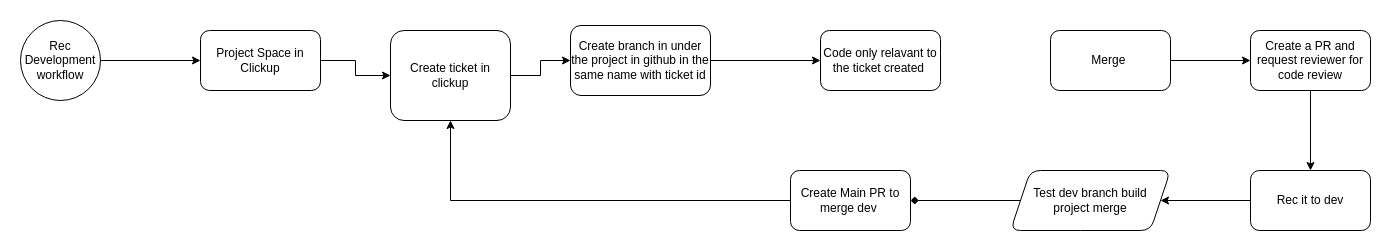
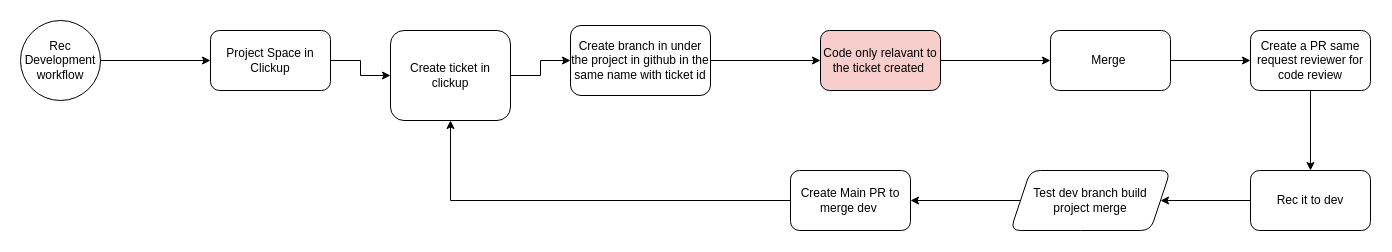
  <mxCell id="0" />
  <mxCell id="1" parent="0" />
  <mxCell id="2" style="edgeStyle=orthogonalEdgeStyle;rounded=0;orthogonalLoop=1;jettySize=auto;html=1;entryX=0;entryY=0.5;entryDx=0;entryDy=0;" edge="1" parent="1" source="3" target="5"><mxGeometry relative="1" as="geometry" /></mxCell>
  <mxCell id="3" value="Rec Development workflow" style="ellipse;whiteSpace=wrap;html=1;aspect=fixed;" vertex="1" parent="1"><mxGeometry x="20" y="20" width="80" height="80" as="geometry" /></mxCell>
  <mxCell id="4" value="" style="edgeStyle=orthogonalEdgeStyle;rounded=0;orthogonalLoop=1;jettySize=auto;html=1;" edge="1" parent="1" source="5" target="7"><mxGeometry relative="1" as="geometry" /></mxCell>
- <mxCell id="5" value="Project Space in Clickup" style="rounded=1;whiteSpace=wrap;html=1;" vertex="1" parent="1"><mxGeometry x="200" y="30" width="120" height="60" as="geometry" /></mxCell>
+ <mxCell id="5" value="Project Space in Clickup" style="rounded=1;whiteSpace=wrap;html=1;" vertex="1" parent="1"><mxGeometry x="210" y="30" width="120" height="60" as="geometry" /></mxCell>
  <mxCell id="6" style="edgeStyle=orthogonalEdgeStyle;rounded=0;orthogonalLoop=1;jettySize=auto;html=1;entryX=0;entryY=0.5;entryDx=0;entryDy=0;" edge="1" parent="1" source="7" target="8"><mxGeometry relative="1" as="geometry" /></mxCell>
  <mxCell id="7" value="Create ticket in clickup" style="rounded=1;whiteSpace=wrap;html=1;" vertex="1" parent="1"><mxGeometry x="390" y="30" width="120" height="90" as="geometry" /></mxCell>
  <mxCell id="8" value="Create branch in under the project in github in the same name with ticket id" style="whiteSpace=wrap;html=1;rounded=1;" vertex="1" parent="1"><mxGeometry x="570" y="25" width="140" height="70" as="geometry" /></mxCell>
- <mxCell id="10" value="Code only relavant to the ticket created&amp;nbsp;" style="whiteSpace=wrap;html=1;rounded=1;" vertex="1" parent="1"><mxGeometry x="820" y="30" width="120" height="60" as="geometry" /></mxCell>
+ <mxCell id="9" style="edgeStyle=orthogonalEdgeStyle;rounded=0;orthogonalLoop=1;jettySize=auto;html=1;entryX=0;entryY=0.5;entryDx=0;entryDy=0;" edge="1" parent="1" source="10" target="12"><mxGeometry relative="1" as="geometry" /></mxCell>
+ <mxCell id="10" value="Code only relavant to the ticket created&amp;nbsp;" style="whiteSpace=wrap;html=1;rounded=1;fillColor=#f8cecc;" vertex="1" parent="1"><mxGeometry x="820" y="30" width="120" height="60" as="geometry" /></mxCell>
  <mxCell id="11" style="edgeStyle=orthogonalEdgeStyle;rounded=0;orthogonalLoop=1;jettySize=auto;html=1;entryX=0;entryY=0.5;entryDx=0;entryDy=0;" edge="1" parent="1" source="12" target="14"><mxGeometry relative="1" as="geometry" /></mxCell>
  <mxCell id="12" value="Merge&amp;nbsp;" style="whiteSpace=wrap;html=1;rounded=1;" vertex="1" parent="1"><mxGeometry x="1050" y="30" width="120" height="60" as="geometry" /></mxCell>
  <mxCell id="13" value="" style="edgeStyle=orthogonalEdgeStyle;rounded=0;orthogonalLoop=1;jettySize=auto;html=1;" edge="1" parent="1" source="14" target="17"><mxGeometry relative="1" as="geometry" /></mxCell>
- <mxCell id="14" value="Create a PR and request reviewer for code review" style="whiteSpace=wrap;html=1;rounded=1;" vertex="1" parent="1"><mxGeometry x="1250" y="30" width="120" height="60" as="geometry" /></mxCell>
+ <mxCell id="14" value="Create a PR same request reviewer for code review" style="whiteSpace=wrap;html=1;rounded=1;" vertex="1" parent="1"><mxGeometry x="1250" y="30" width="120" height="60" as="geometry" /></mxCell>
  <mxCell id="15" style="edgeStyle=orthogonalEdgeStyle;rounded=0;orthogonalLoop=1;jettySize=auto;html=1;entryX=0;entryY=0.5;entryDx=0;entryDy=0;" edge="1" parent="1" source="8" target="10"><mxGeometry relative="1" as="geometry" /></mxCell>
  <mxCell id="16" value="" style="edgeStyle=orthogonalEdgeStyle;rounded=0;orthogonalLoop=1;jettySize=auto;html=1;" edge="1" parent="1" source="17" target="19"><mxGeometry relative="1" as="geometry" /></mxCell>
  <mxCell id="17" value="Rec it to dev" style="whiteSpace=wrap;html=1;rounded=1;" vertex="1" parent="1"><mxGeometry x="1250" y="170" width="120" height="60" as="geometry" /></mxCell>
- <mxCell id="18" value="" style="edgeStyle=orthogonalEdgeStyle;rounded=0;orthogonalLoop=1;jettySize=auto;html=1;endArrow=diamond;" edge="1" parent="1" source="19" target="21"><mxGeometry relative="1" as="geometry" /></mxCell>
+ <mxCell id="18" value="" style="edgeStyle=orthogonalEdgeStyle;rounded=0;orthogonalLoop=1;jettySize=auto;html=1;" edge="1" parent="1" source="19" target="21"><mxGeometry relative="1" as="geometry" /></mxCell>
  <mxCell id="19" value="Test dev branch build &lt;br&gt;project merge" style="shape=parallelogram;perimeter=parallelogramPerimeter;whiteSpace=wrap;html=1;fixedSize=1;rounded=1;" vertex="1" parent="1"><mxGeometry x="1010" y="170" width="160" height="60" as="geometry" /></mxCell>
  <mxCell id="20" style="edgeStyle=orthogonalEdgeStyle;rounded=0;orthogonalLoop=1;jettySize=auto;html=1;entryX=0.5;entryY=1;entryDx=0;entryDy=0;" edge="1" parent="1" source="21" target="7"><mxGeometry relative="1" as="geometry"><mxPoint x="250" y="120" as="targetPoint" /><Array as="points"><mxPoint x="450" y="200" /></Array></mxGeometry></mxCell>
  <mxCell id="21" value="Create Main PR to merge dev&amp;nbsp;" style="whiteSpace=wrap;html=1;rounded=1;" vertex="1" parent="1"><mxGeometry x="790" y="170" width="120" height="60" as="geometry" /></mxCell>
